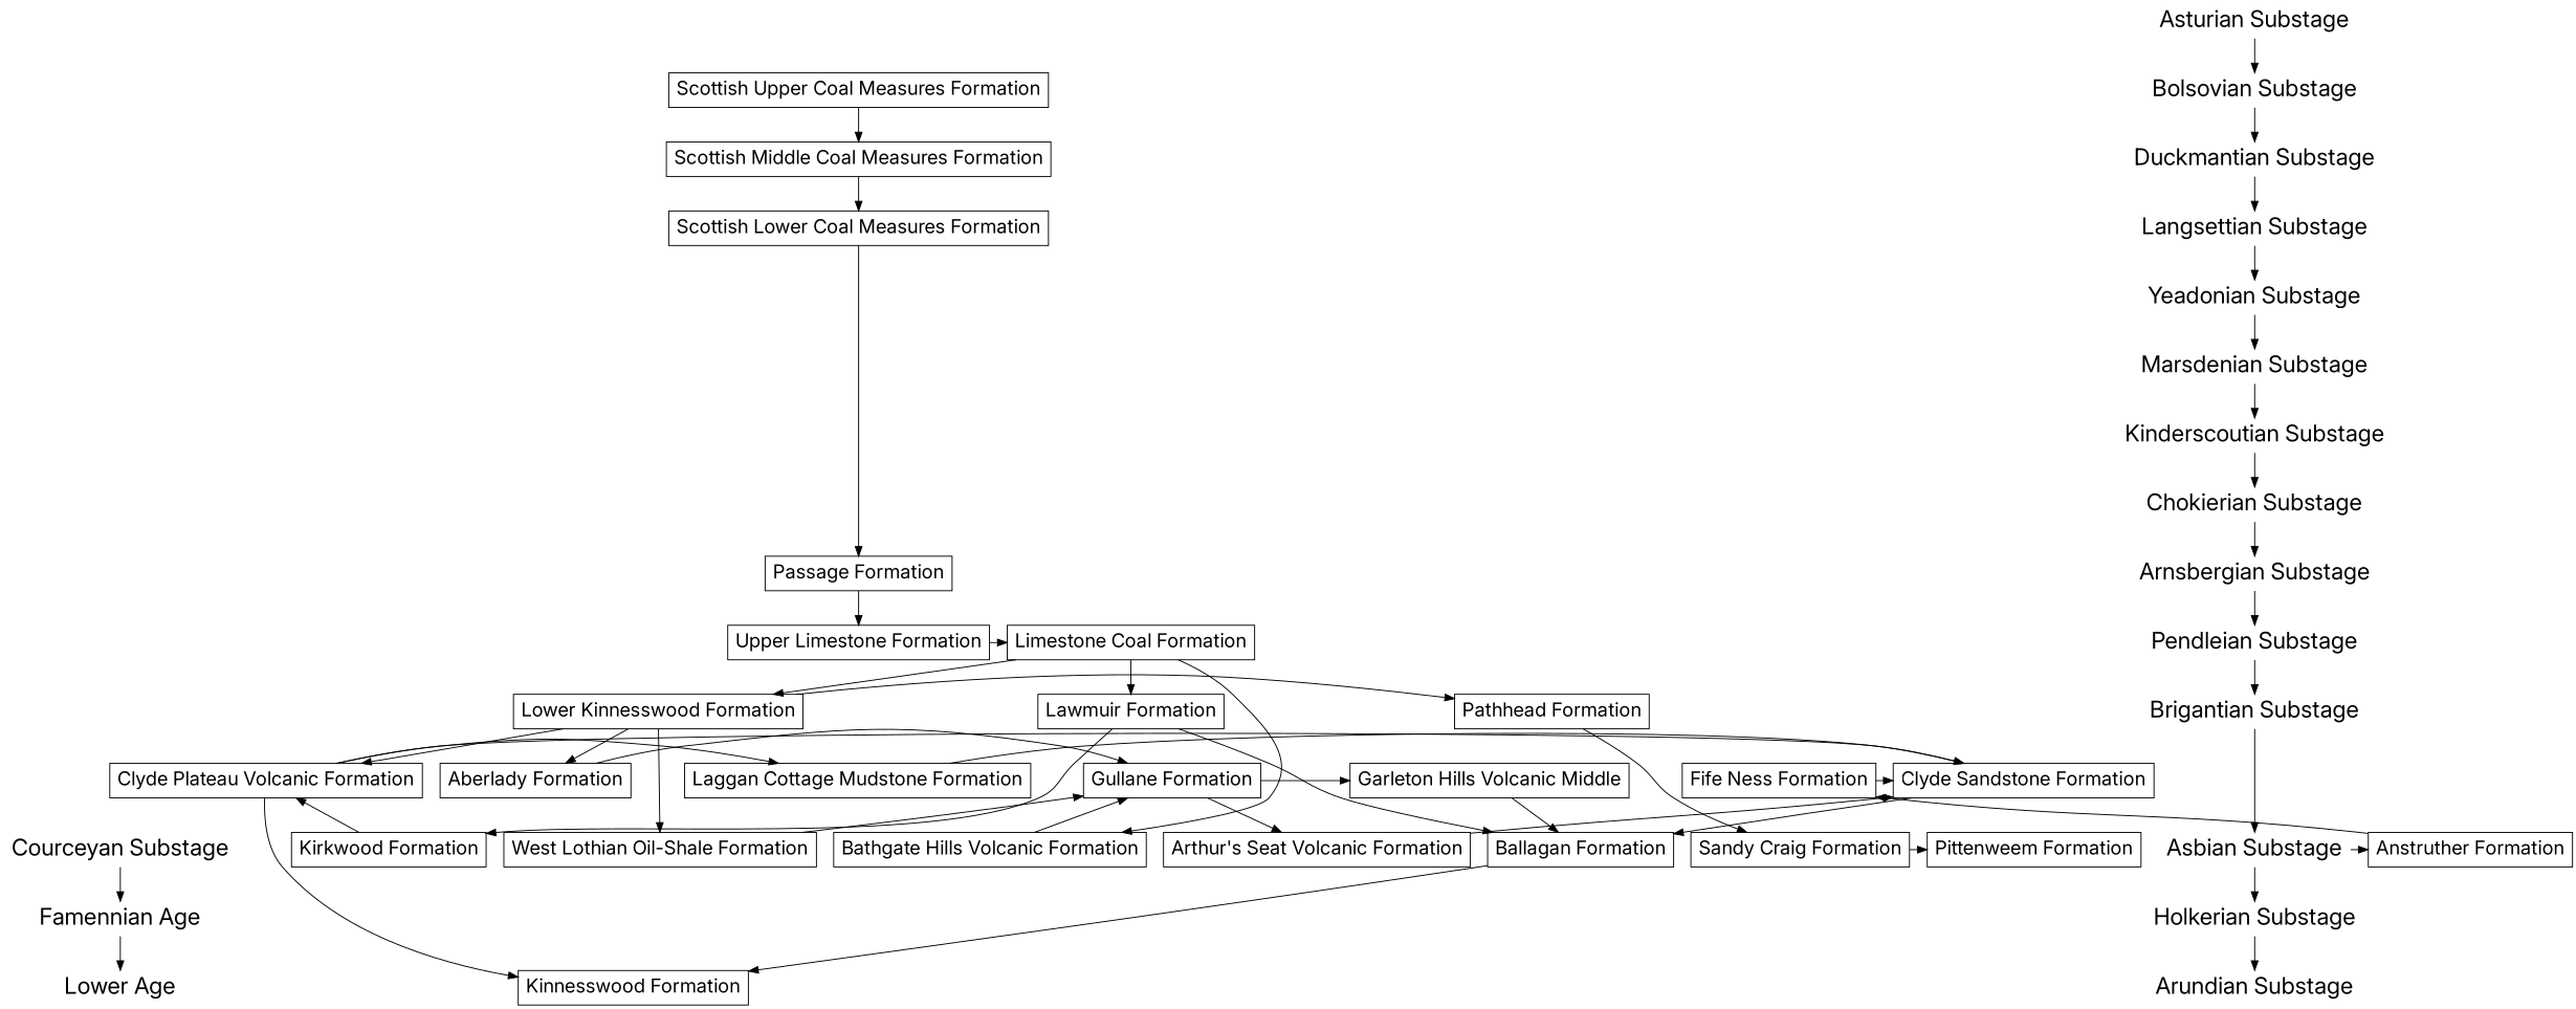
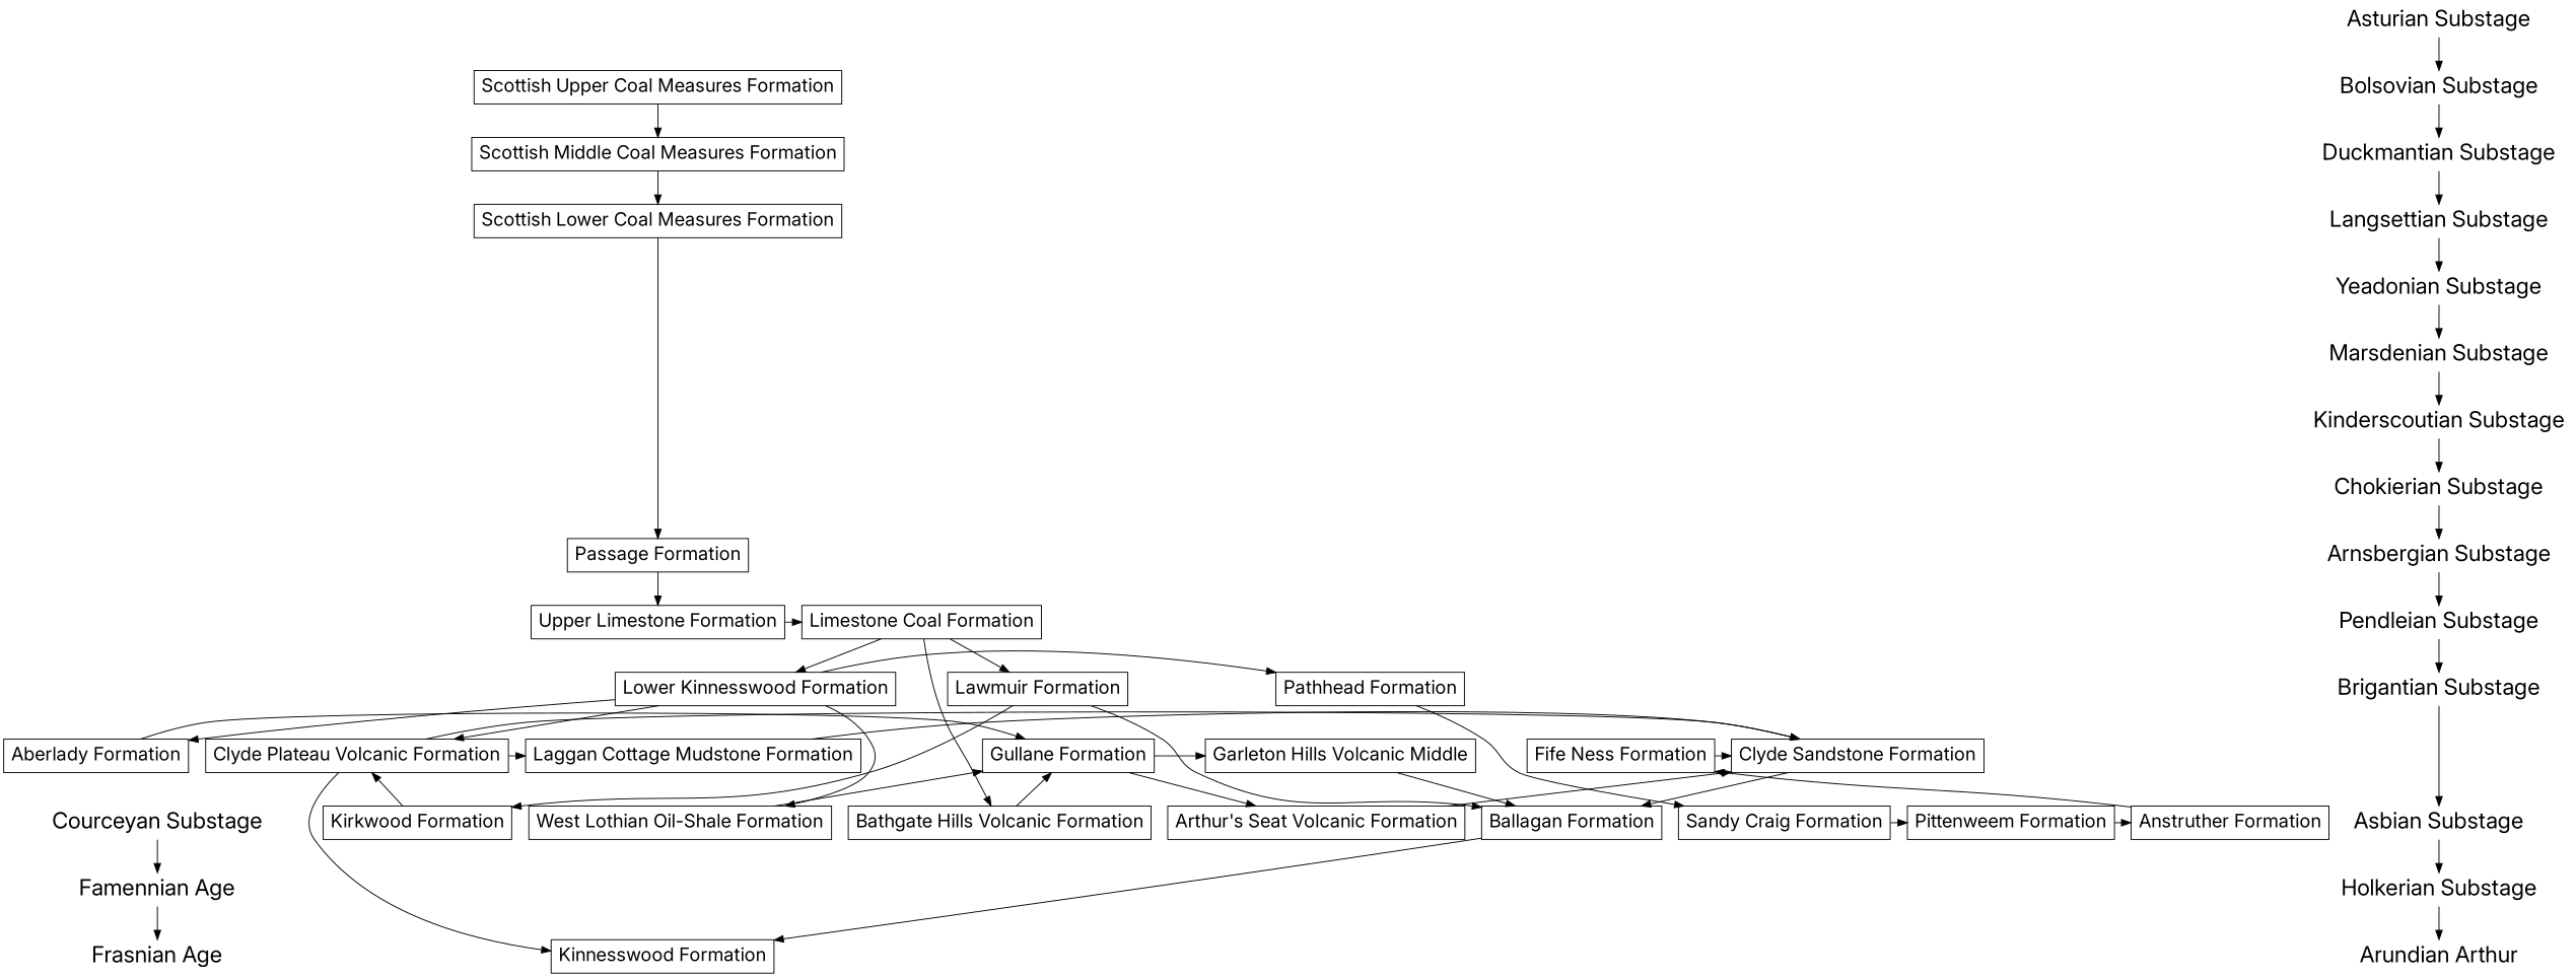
  digraph {
    fontname=Inter
    node [fontname=Inter fontsize=20 shape=box]
    edge [fontname=Inter]
-   "Frasnian Age" [fontsize=24 shape=plaintext label="Lower Age"]
+   "Frasnian Age" [fontsize=24 shape=plaintext]
    "Kinnesswood Formation"
    "Courceyan Substage" [fontsize=24 shape=plaintext]
    "Ballagan Formation"
    "Aberlady Formation"
    "Clyde Plateau Volcanic Formation"
    "Clyde Sandstone Formation"
    "Fife Ness Formation"
    "Gullane Formation"
    n10 [label="Garleton Hills Volcanic Middle"]
    "Laggan Cottage Mudstone Formation"
    "Asbian Substage" [fontsize=24 shape=plaintext]
    "Anstruther Formation"
    "Arthur's Seat Volcanic Formation"
    "Bathgate Hills Volcanic Formation"
    "Kirkwood Formation"
    "Pittenweem Formation"
    "Sandy Craig Formation"
    "West Lothian Oil-Shale Formation"
    "Brigantian Substage" [fontsize=24 shape=plaintext]
    "Lawmuir Formation"
    "Pathhead Formation"
    n23 [label="Lower Kinnesswood Formation"]
    "Pendleian Substage" [fontsize=24 shape=plaintext]
    "Limestone Coal Formation"
    "Upper Limestone Formation"
    "Arnsbergian Substage" [fontsize=24 shape=plaintext]
    "Passage Formation"
    "Langsettian Substage" [fontsize=24 shape=plaintext]
    "Scottish Lower Coal Measures Formation"
    "Duckmantian Substage" [fontsize=24 shape=plaintext]
    "Scottish Middle Coal Measures Formation"
    "Bolsovian Substage" [fontsize=24 shape=plaintext]
    "Scottish Upper Coal Measures Formation"
    "Famennian Age" [fontsize=24 shape=plaintext]
    "Holkerian Substage" [fontsize=24 shape=plaintext]
    "Yeadonian Substage" [fontsize=24 shape=plaintext]
-   "Arundian Substage" [fontsize=24 shape=plaintext]
+   "Arundian Substage" [fontsize=24 shape=plaintext label="Arundian Arthur"]
    "Chokierian Substage" [fontsize=24 shape=plaintext]
    "Kinderscoutian Substage" [fontsize=24 shape=plaintext]
    "Marsdenian Substage" [fontsize=24 shape=plaintext]
    "Asturian Substage" [fontsize=24 shape=plaintext]
    subgraph sub_1 {
      rank=same
      "Frasnian Age"
      "Kinnesswood Formation"
    }
    subgraph sub_2 {
      rank=same
      "Courceyan Substage"
      "Ballagan Formation"
    }
    subgraph sub_3 {
      rank=same
      "Aberlady Formation"
      "Clyde Plateau Volcanic Formation"
      "Clyde Sandstone Formation"
      "Fife Ness Formation"
      "Gullane Formation"
      n10
      "Laggan Cottage Mudstone Formation"
    }
    subgraph sub_4 {
      rank=same
      "Asbian Substage"
      "Anstruther Formation"
      "Arthur's Seat Volcanic Formation"
      "Bathgate Hills Volcanic Formation"
      "Kirkwood Formation"
      "Pittenweem Formation"
      "Sandy Craig Formation"
      "West Lothian Oil-Shale Formation"
    }
    subgraph sub_5 {
      rank=same
      "Brigantian Substage"
      "Lawmuir Formation"
      "Pathhead Formation"
      n23
    }
    subgraph sub_6 {
      rank=same
      "Pendleian Substage"
      "Limestone Coal Formation"
      "Upper Limestone Formation"
    }
    subgraph sub_7 {
      rank=same
      "Arnsbergian Substage"
      "Passage Formation"
    }
    subgraph sub_8 {
      rank=same
      "Langsettian Substage"
      "Scottish Lower Coal Measures Formation"
    }
    subgraph sub_9 {
      rank=same
      "Duckmantian Substage"
      "Scottish Middle Coal Measures Formation"
    }
    subgraph sub_10 {
      rank=same
      "Bolsovian Substage"
      "Scottish Upper Coal Measures Formation"
    }
    "Courceyan Substage" -> "Famennian Age"
    "Ballagan Formation" -> "Kinnesswood Formation"
    "Aberlady Formation" -> "Gullane Formation"
    "Clyde Plateau Volcanic Formation" -> "Kinnesswood Formation"
    "Clyde Plateau Volcanic Formation" -> "Clyde Sandstone Formation"
    "Clyde Plateau Volcanic Formation" -> "Laggan Cottage Mudstone Formation"
    "Clyde Sandstone Formation" -> "Ballagan Formation"
    "Fife Ness Formation" -> "Clyde Sandstone Formation"
    "Gullane Formation" -> n10
    "Gullane Formation" -> "Arthur's Seat Volcanic Formation"
    n10 -> "Ballagan Formation"
    "Laggan Cottage Mudstone Formation" -> "Clyde Sandstone Formation"
    "Asbian Substage" -> "Holkerian Substage"
    "Anstruther Formation" -> "Fife Ness Formation"
    "Arthur's Seat Volcanic Formation" -> "Clyde Sandstone Formation"
    "Bathgate Hills Volcanic Formation" -> "Gullane Formation"
    "Kirkwood Formation" -> "Clyde Plateau Volcanic Formation"
-   "Asbian Substage" -> "Anstruther Formation"
+   "Pittenweem Formation" -> "Anstruther Formation"
    "Sandy Craig Formation" -> "Pittenweem Formation"
    "West Lothian Oil-Shale Formation" -> "Gullane Formation"
    "Brigantian Substage" -> "Asbian Substage"
    "Lawmuir Formation" -> "Ballagan Formation"
    "Lawmuir Formation" -> "Kirkwood Formation"
    "Pathhead Formation" -> "Sandy Craig Formation"
    n23 -> "Aberlady Formation"
    n23 -> "Clyde Plateau Volcanic Formation"
    n23 -> "West Lothian Oil-Shale Formation"
    n23 -> "Pathhead Formation"
    "Pendleian Substage" -> "Brigantian Substage"
    "Limestone Coal Formation" -> "Bathgate Hills Volcanic Formation"
    "Limestone Coal Formation" -> "Lawmuir Formation"
    "Limestone Coal Formation" -> n23
    "Upper Limestone Formation" -> "Limestone Coal Formation"
    "Arnsbergian Substage" -> "Pendleian Substage"
    "Passage Formation" -> "Upper Limestone Formation"
    "Langsettian Substage" -> "Yeadonian Substage"
    "Scottish Lower Coal Measures Formation" -> "Passage Formation"
    "Duckmantian Substage" -> "Langsettian Substage"
    "Scottish Middle Coal Measures Formation" -> "Scottish Lower Coal Measures Formation"
    "Bolsovian Substage" -> "Duckmantian Substage"
    "Scottish Upper Coal Measures Formation" -> "Scottish Middle Coal Measures Formation"
    "Famennian Age" -> "Frasnian Age"
    "Holkerian Substage" -> "Arundian Substage"
    "Yeadonian Substage" -> "Marsdenian Substage"
    "Chokierian Substage" -> "Arnsbergian Substage"
    "Kinderscoutian Substage" -> "Chokierian Substage"
    "Marsdenian Substage" -> "Kinderscoutian Substage"
    "Asturian Substage" -> "Bolsovian Substage"
  }
